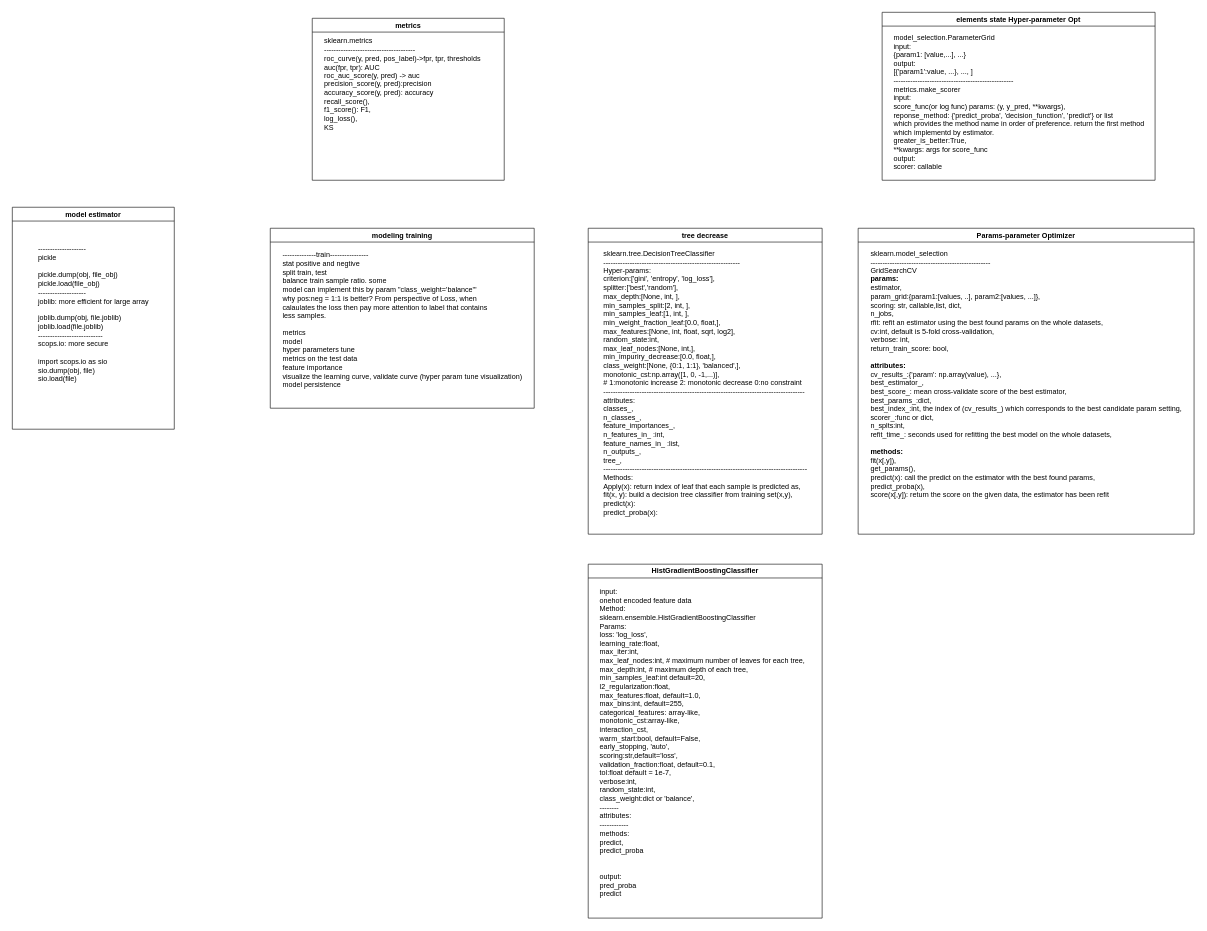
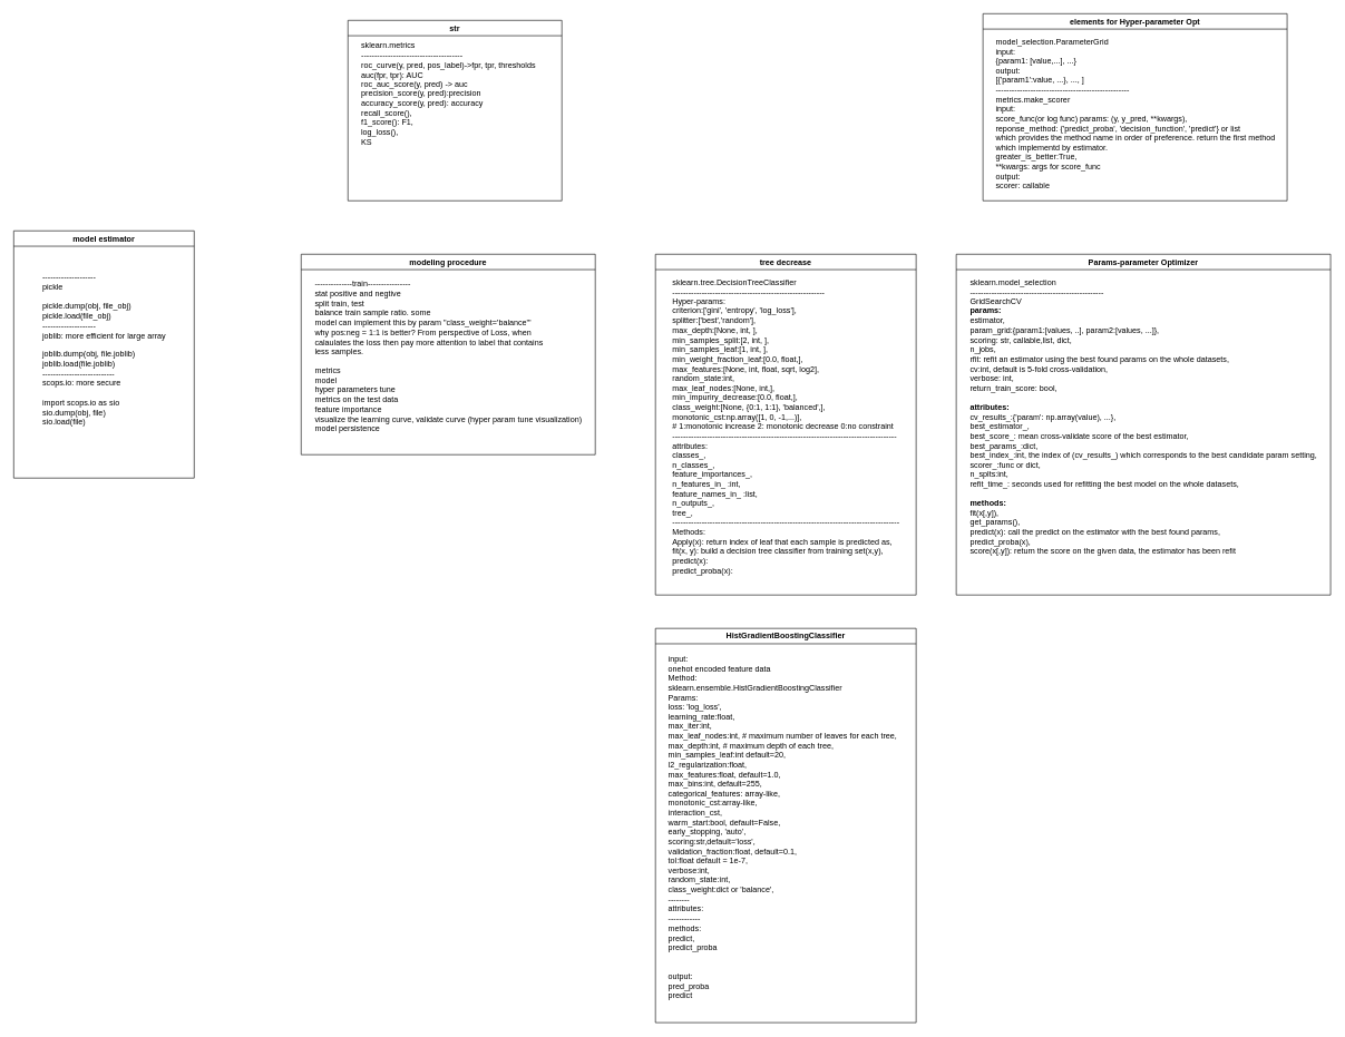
  <mxCell id="0" />
  <mxCell id="1" parent="0" />
- <mxCell id="2" value="modeling training" style="swimlane;whiteSpace=wrap;html=1;" parent="1" vertex="1"><mxGeometry x="450" y="380" width="440" height="300" as="geometry" /></mxCell>
+ <mxCell id="2" value="modeling procedure" style="swimlane;whiteSpace=wrap;html=1;" parent="1" vertex="1"><mxGeometry x="450" y="380" width="440" height="300" as="geometry" /></mxCell>
  <mxCell id="3" value="&lt;div style=&quot;text-align: justify;&quot;&gt;--------------train----------------&lt;/div&gt;&lt;div style=&quot;text-align: justify;&quot;&gt;stat positive and negtive&lt;br&gt;&lt;/div&gt;&lt;div style=&quot;text-align: justify;&quot;&gt;&lt;span style=&quot;background-color: initial;&quot;&gt;split train, test&lt;/span&gt;&lt;/div&gt;&lt;div style=&quot;text-align: justify;&quot;&gt;balance train sample ratio. some&amp;nbsp;&lt;span style=&quot;background-color: initial;&quot;&gt;&lt;br&gt;&lt;/span&gt;&lt;/div&gt;&lt;div style=&quot;text-align: justify;&quot;&gt;model can implement this by param &quot;class_weight='balance'&quot;&lt;/div&gt;&lt;div style=&quot;text-align: justify;&quot;&gt;why pos:neg = 1:1 is better? From perspective of Loss, when&amp;nbsp;&lt;/div&gt;&lt;div style=&quot;text-align: justify;&quot;&gt;calaulates the loss then pay more attention to label that contains&lt;/div&gt;&lt;div style=&quot;text-align: justify;&quot;&gt;less samples.&lt;/div&gt;&lt;div style=&quot;text-align: justify;&quot;&gt;&amp;nbsp;&lt;/div&gt;&lt;div style=&quot;text-align: justify;&quot;&gt;metrics&lt;/div&gt;&lt;div style=&quot;text-align: justify;&quot;&gt;model&lt;/div&gt;&lt;div style=&quot;text-align: justify;&quot;&gt;hyper parameters tune&lt;/div&gt;&lt;div style=&quot;text-align: justify;&quot;&gt;metrics on the test data&lt;/div&gt;&lt;div style=&quot;text-align: justify;&quot;&gt;feature importance&lt;/div&gt;&lt;div style=&quot;text-align: justify;&quot;&gt;visualize the learning curve, validate curve (hyper param tune visualization)&lt;/div&gt;&lt;div style=&quot;text-align: justify;&quot;&gt;model persistence&lt;/div&gt;&lt;div style=&quot;text-align: justify;&quot;&gt;&lt;br&gt;&lt;/div&gt;" style="text;html=1;align=center;verticalAlign=middle;resizable=0;points=[];autosize=1;strokeColor=none;fillColor=none;" parent="2" vertex="1"><mxGeometry x="10" y="30" width="420" height="260" as="geometry" /></mxCell>
  <mxCell id="4" value="tree decrease" style="swimlane;whiteSpace=wrap;html=1;" parent="1" vertex="1"><mxGeometry x="980" y="380" width="390" height="510" as="geometry" /></mxCell>
  <mxCell id="5" value="&lt;div style=&quot;text-align: justify;&quot;&gt;&lt;span style=&quot;background-color: initial;&quot;&gt;sklearn.tree.DecisionTreeClassifier&lt;/span&gt;&lt;/div&gt;&lt;div style=&quot;text-align: justify;&quot;&gt;&lt;span style=&quot;background-color: initial;&quot;&gt;---------------------------------------------------------&lt;/span&gt;&lt;/div&gt;&lt;div style=&quot;text-align: justify;&quot;&gt;Hyper-params:&lt;span style=&quot;background-color: initial;&quot;&gt;&lt;br&gt;&lt;/span&gt;&lt;/div&gt;&lt;div style=&quot;text-align: justify;&quot;&gt;criterion:['gini', 'entropy', 'log_loss'],&lt;/div&gt;&lt;div style=&quot;text-align: justify;&quot;&gt;splitter:['best','random'],&lt;/div&gt;&lt;div style=&quot;text-align: justify;&quot;&gt;max_depth:[None, int, ],&lt;/div&gt;&lt;div style=&quot;text-align: justify;&quot;&gt;min_samples_split:[2, int, ],&lt;/div&gt;&lt;div style=&quot;text-align: justify;&quot;&gt;min_samples_leaf:[1, int, ],&lt;/div&gt;&lt;div style=&quot;text-align: justify;&quot;&gt;min_weight_fraction_leaf:[0.0, float,],&lt;/div&gt;&lt;div style=&quot;text-align: justify;&quot;&gt;max_features:[None, int, float, sqrt, log2],&lt;/div&gt;&lt;div style=&quot;text-align: justify;&quot;&gt;random_state:int,&lt;/div&gt;&lt;div style=&quot;text-align: justify;&quot;&gt;max_leaf_nodes:[None, int,],&lt;/div&gt;&lt;div style=&quot;text-align: justify;&quot;&gt;min_impuriry_decrease:[0.0, float,],&lt;/div&gt;&lt;div style=&quot;text-align: justify;&quot;&gt;class_weight:[None, {0:1, 1:1}, 'balanced',],&lt;/div&gt;&lt;div style=&quot;text-align: justify;&quot;&gt;monotonic_cst:np.array([1, 0, -1,...)],&amp;nbsp;&lt;/div&gt;&lt;div style=&quot;text-align: justify;&quot;&gt;# 1:monotonic increase 2: monotonic decrease 0:no constraint&lt;/div&gt;&lt;div style=&quot;text-align: justify;&quot;&gt;------------------------------------------------------------------------------------&lt;/div&gt;&lt;div style=&quot;text-align: justify;&quot;&gt;attributes:&lt;/div&gt;&lt;div style=&quot;text-align: justify;&quot;&gt;classes_,&lt;/div&gt;&lt;div style=&quot;text-align: justify;&quot;&gt;n_classes_,&lt;/div&gt;&lt;div style=&quot;text-align: justify;&quot;&gt;feature_importances_,&lt;/div&gt;&lt;div style=&quot;text-align: justify;&quot;&gt;n_features_in_ :int,&amp;nbsp;&lt;/div&gt;&lt;div style=&quot;text-align: justify;&quot;&gt;feature_names_in_ :list,&lt;/div&gt;&lt;div style=&quot;text-align: justify;&quot;&gt;n_outputs_,&amp;nbsp;&lt;/div&gt;&lt;div style=&quot;text-align: justify;&quot;&gt;tree_,&lt;/div&gt;&lt;div style=&quot;text-align: justify;&quot;&gt;-------------------------------------------------------------------------------------&lt;/div&gt;&lt;div style=&quot;text-align: justify;&quot;&gt;Methods:&lt;/div&gt;&lt;div style=&quot;text-align: justify;&quot;&gt;Apply(x): return index of leaf that each sample is predicted as,&lt;/div&gt;&lt;div style=&quot;text-align: justify;&quot;&gt;fit(x, y): build a decision tree classifier from training set(x,y),&lt;/div&gt;&lt;div style=&quot;text-align: justify;&quot;&gt;predict(x):&lt;/div&gt;&lt;div style=&quot;text-align: justify;&quot;&gt;predict_proba(x):&lt;/div&gt;&lt;div style=&quot;text-align: justify;&quot;&gt;&lt;br&gt;&lt;/div&gt;" style="text;html=1;align=center;verticalAlign=middle;resizable=0;points=[];autosize=1;strokeColor=none;fillColor=none;" parent="4" vertex="1"><mxGeometry x="15" y="30" width="360" height="470" as="geometry" /></mxCell>
- <mxCell id="6" value="&lt;font face=&quot;Helvetica&quot;&gt;metrics&lt;/font&gt;" style="swimlane;whiteSpace=wrap;html=1;fontFamily=Times New Roman;" parent="1" vertex="1"><mxGeometry x="520" y="30" width="320" height="270" as="geometry" /></mxCell>
+ <mxCell id="6" value="&lt;font face=&quot;Helvetica&quot;&gt;str&lt;/font&gt;" style="swimlane;whiteSpace=wrap;html=1;fontFamily=Times New Roman;" parent="1" vertex="1"><mxGeometry x="520" y="30" width="320" height="270" as="geometry" /></mxCell>
  <mxCell id="7" value="&lt;div style=&quot;text-align: justify;&quot;&gt;&lt;span style=&quot;background-color: initial;&quot;&gt;sklearn.metrics&lt;/span&gt;&lt;/div&gt;&lt;div style=&quot;text-align: justify;&quot;&gt;&lt;span style=&quot;background-color: initial;&quot;&gt;--------------------------------------&lt;/span&gt;&lt;/div&gt;&lt;div style=&quot;text-align: justify;&quot;&gt;&lt;span style=&quot;background-color: initial;&quot;&gt;roc_curve(y, pred, pos_label)-&amp;gt;fpr, tpr, thresholds&lt;/span&gt;&lt;/div&gt;&lt;div style=&quot;text-align: justify;&quot;&gt;&lt;span style=&quot;background-color: initial;&quot;&gt;auc(fpr, tpr): AUC&lt;/span&gt;&lt;/div&gt;&lt;div style=&quot;text-align: justify;&quot;&gt;&lt;span style=&quot;background-color: initial;&quot;&gt;roc_auc_score(y, pred) -&amp;gt; auc&lt;/span&gt;&lt;/div&gt;&lt;div style=&quot;text-align: justify;&quot;&gt;&lt;span style=&quot;background-color: initial;&quot;&gt;precision_score(y, pred):precision&lt;/span&gt;&lt;/div&gt;&lt;div style=&quot;text-align: justify;&quot;&gt;&lt;span style=&quot;background-color: initial;&quot;&gt;accuracy_score(y, pred): accuracy&lt;/span&gt;&lt;/div&gt;&lt;div style=&quot;text-align: justify;&quot;&gt;&lt;span style=&quot;background-color: initial;&quot;&gt;recall_score(),&lt;/span&gt;&lt;/div&gt;&lt;div style=&quot;text-align: justify;&quot;&gt;&lt;span style=&quot;background-color: initial;&quot;&gt;f1_score(): F1,&lt;/span&gt;&lt;/div&gt;&lt;div style=&quot;text-align: justify;&quot;&gt;&lt;span style=&quot;background-color: initial;&quot;&gt;log_loss(),&lt;/span&gt;&lt;/div&gt;&lt;div style=&quot;text-align: justify;&quot;&gt;&lt;span style=&quot;background-color: initial;&quot;&gt;KS&lt;/span&gt;&lt;/div&gt;" style="text;html=1;align=center;verticalAlign=middle;resizable=0;points=[];autosize=1;strokeColor=none;fillColor=none;fontFamily=Helvetica;" parent="6" vertex="1"><mxGeometry x="10" y="25" width="280" height="170" as="geometry" /></mxCell>
  <mxCell id="8" value="Params-parameter Optimizer" style="swimlane;whiteSpace=wrap;html=1;fontFamily=Helvetica;" parent="1" vertex="1"><mxGeometry x="1430" y="380" width="560" height="510" as="geometry" /></mxCell>
  <mxCell id="9" value="&lt;div style=&quot;text-align: justify;&quot;&gt;&lt;span style=&quot;background-color: initial;&quot;&gt;sklearn.model_selection&lt;/span&gt;&lt;/div&gt;&lt;div style=&quot;text-align: justify;&quot;&gt;--------------------------------------------------&lt;/div&gt;&lt;div style=&quot;text-align: justify;&quot;&gt;GridSearchCV&lt;/div&gt;&lt;div style=&quot;text-align: justify;&quot;&gt;&lt;b&gt;params:&lt;/b&gt;&lt;/div&gt;&lt;div style=&quot;text-align: justify;&quot;&gt;estimator,&lt;/div&gt;&lt;div style=&quot;text-align: justify;&quot;&gt;param_grid:{param1:[values, ..], param2:[values, ...]},&lt;/div&gt;&lt;div style=&quot;text-align: justify;&quot;&gt;scoring: str, callable,list, dict,&lt;/div&gt;&lt;div style=&quot;text-align: justify;&quot;&gt;n_jobs,&lt;/div&gt;&lt;div style=&quot;text-align: justify;&quot;&gt;rfit: refit an estimator using the best found params on the whole datasets,&lt;/div&gt;&lt;div style=&quot;text-align: justify;&quot;&gt;cv:int, default is 5-fold cross-validation,&lt;/div&gt;&lt;div style=&quot;text-align: justify;&quot;&gt;verbose: int,&lt;/div&gt;&lt;div style=&quot;text-align: justify;&quot;&gt;return_train_score: bool,&lt;/div&gt;&lt;div style=&quot;text-align: justify;&quot;&gt;&lt;br&gt;&lt;/div&gt;&lt;div style=&quot;text-align: justify;&quot;&gt;&lt;b&gt;attributes:&lt;/b&gt;&lt;/div&gt;&lt;div style=&quot;text-align: justify;&quot;&gt;cv_results_:{'param': np.array(value), ...},&lt;/div&gt;&lt;div style=&quot;text-align: justify;&quot;&gt;best_estimator_,&lt;/div&gt;&lt;div style=&quot;text-align: justify;&quot;&gt;best_score_: mean cross-validate score of the best estimator,&lt;/div&gt;&lt;div style=&quot;text-align: justify;&quot;&gt;best_params_:dict,&lt;/div&gt;&lt;div style=&quot;text-align: justify;&quot;&gt;best_index_:int, the index of (cv_results_) which corresponds to the best candidate param setting,&lt;/div&gt;&lt;div style=&quot;text-align: justify;&quot;&gt;scorer_:func or dict,&lt;/div&gt;&lt;div style=&quot;text-align: justify;&quot;&gt;n_splts:int,&lt;/div&gt;&lt;div style=&quot;text-align: justify;&quot;&gt;refit_time_: seconds used for refitting the best model on the whole datasets,&lt;/div&gt;&lt;div style=&quot;text-align: justify;&quot;&gt;&lt;br&gt;&lt;/div&gt;&lt;div style=&quot;text-align: justify;&quot;&gt;&lt;b&gt;methods:&lt;/b&gt;&lt;/div&gt;&lt;div style=&quot;text-align: justify;&quot;&gt;fit(x[,y]),&lt;/div&gt;&lt;div style=&quot;text-align: justify;&quot;&gt;get_params(),&lt;/div&gt;&lt;div style=&quot;text-align: justify;&quot;&gt;predict(x): call the predict on the estimator with the best found params,&lt;/div&gt;&lt;div style=&quot;text-align: justify;&quot;&gt;predict_proba(x),&lt;/div&gt;&lt;div style=&quot;text-align: justify;&quot;&gt;score(x[,y]): return the score on the given data, the estimator has been refit&lt;/div&gt;&lt;span style=&quot;text-align: justify;&quot;&gt;&lt;br&gt;&lt;/span&gt;&lt;div style=&quot;text-align: justify;&quot;&gt;&lt;br&gt;&lt;/div&gt;&lt;div style=&quot;text-align: justify;&quot;&gt;&lt;br&gt;&lt;/div&gt;" style="text;html=1;align=center;verticalAlign=middle;resizable=0;points=[];autosize=1;strokeColor=none;fillColor=none;fontFamily=Helvetica;" parent="8" vertex="1"><mxGeometry x="10" y="30" width="540" height="470" as="geometry" /></mxCell>
- <mxCell id="10" value="elements state Hyper-parameter Opt" style="swimlane;whiteSpace=wrap;html=1;fontFamily=Helvetica;" parent="1" vertex="1"><mxGeometry x="1470" y="20" width="455" height="280" as="geometry" /></mxCell>
+ <mxCell id="10" value="elements for Hyper-parameter Opt" style="swimlane;whiteSpace=wrap;html=1;fontFamily=Helvetica;" parent="1" vertex="1"><mxGeometry x="1470" y="20" width="455" height="280" as="geometry" /></mxCell>
  <mxCell id="11" value="&lt;div style=&quot;text-align: justify;&quot;&gt;&lt;span style=&quot;background-color: initial;&quot;&gt;model_selection.ParameterGrid&lt;/span&gt;&lt;/div&gt;&lt;div style=&quot;text-align: justify;&quot;&gt;&lt;span style=&quot;background-color: initial;&quot;&gt;input:&lt;/span&gt;&lt;/div&gt;&lt;div style=&quot;text-align: justify;&quot;&gt;&lt;span style=&quot;background-color: initial;&quot;&gt;{param1: [value,...], ...}&lt;/span&gt;&lt;/div&gt;&lt;div style=&quot;text-align: justify;&quot;&gt;&lt;span style=&quot;background-color: initial;&quot;&gt;output:&lt;/span&gt;&lt;/div&gt;&lt;div style=&quot;text-align: justify;&quot;&gt;&lt;span style=&quot;background-color: initial;&quot;&gt;[{'param1':value, ...}, ..., ]&lt;/span&gt;&lt;/div&gt;&lt;div style=&quot;text-align: justify;&quot;&gt;&lt;span style=&quot;background-color: initial;&quot;&gt;--------------------------------------------------&lt;/span&gt;&lt;/div&gt;&lt;div style=&quot;text-align: justify;&quot;&gt;&lt;span style=&quot;background-color: initial;&quot;&gt;metrics.make_scorer&lt;/span&gt;&lt;/div&gt;&lt;div style=&quot;text-align: justify;&quot;&gt;&lt;span style=&quot;background-color: initial;&quot;&gt;input:&lt;/span&gt;&lt;/div&gt;&lt;div style=&quot;text-align: justify;&quot;&gt;&lt;span style=&quot;background-color: initial;&quot;&gt;score_func(or log func) params: (y, y_pred, **kwargs),&lt;/span&gt;&lt;/div&gt;&lt;div style=&quot;text-align: justify;&quot;&gt;&lt;span style=&quot;background-color: initial;&quot;&gt;reponse_method: {'predict_proba', 'decision_function', 'predict'} or list&amp;nbsp;&lt;/span&gt;&lt;/div&gt;&lt;div style=&quot;text-align: justify;&quot;&gt;&lt;span style=&quot;background-color: initial;&quot;&gt;which provides the method name in order of preference. return the first method&lt;/span&gt;&lt;/div&gt;&lt;div style=&quot;text-align: justify;&quot;&gt;&lt;span style=&quot;background-color: initial;&quot;&gt;which implementd by estimator.&lt;/span&gt;&lt;/div&gt;&lt;div style=&quot;text-align: justify;&quot;&gt;&lt;span style=&quot;background-color: initial;&quot;&gt;greater_is_better:True,&lt;/span&gt;&lt;/div&gt;&lt;div style=&quot;text-align: justify;&quot;&gt;&lt;span style=&quot;background-color: initial;&quot;&gt;**kwargs: args for score_func&lt;/span&gt;&lt;/div&gt;&lt;div style=&quot;text-align: justify;&quot;&gt;&lt;span style=&quot;background-color: initial;&quot;&gt;output:&lt;/span&gt;&lt;/div&gt;&lt;div style=&quot;text-align: justify;&quot;&gt;&lt;span style=&quot;background-color: initial;&quot;&gt;scorer: callable&lt;/span&gt;&lt;/div&gt;" style="text;html=1;align=center;verticalAlign=middle;resizable=0;points=[];autosize=1;strokeColor=none;fillColor=none;fontFamily=Helvetica;" parent="10" vertex="1"><mxGeometry x="7.5" y="30" width="440" height="240" as="geometry" /></mxCell>
  <mxCell id="12" value="model estimator" style="swimlane;whiteSpace=wrap;html=1;fontFamily=Helvetica;" parent="1" vertex="1"><mxGeometry x="20" y="345" width="270" height="370" as="geometry" /></mxCell>
  <mxCell id="13" value="&lt;div style=&quot;text-align: justify;&quot;&gt;--------------------&lt;span style=&quot;background-color: initial;&quot;&gt;&lt;br&gt;&lt;/span&gt;&lt;/div&gt;&lt;div style=&quot;text-align: justify;&quot;&gt;&lt;span style=&quot;background-color: initial;&quot;&gt;pickle&lt;/span&gt;&lt;/div&gt;&lt;div style=&quot;text-align: justify;&quot;&gt;&lt;br&gt;&lt;/div&gt;&lt;div style=&quot;text-align: justify;&quot;&gt;pickle.dump(obj, file_obj)&lt;/div&gt;&lt;div style=&quot;text-align: justify;&quot;&gt;pickle.load(file_obj)&lt;/div&gt;&lt;div style=&quot;text-align: justify;&quot;&gt;--------------------&lt;/div&gt;&lt;div style=&quot;text-align: justify;&quot;&gt;joblib: more efficient for large array&lt;/div&gt;&lt;div style=&quot;text-align: justify;&quot;&gt;&lt;br&gt;&lt;/div&gt;&lt;div style=&quot;text-align: justify;&quot;&gt;joblib.dump(obj, file.joblib)&lt;/div&gt;&lt;div style=&quot;text-align: justify;&quot;&gt;joblib.load(file.joblib)&lt;/div&gt;&lt;div style=&quot;text-align: justify;&quot;&gt;---------------------------&lt;/div&gt;&lt;div style=&quot;text-align: justify;&quot;&gt;scops.io: more secure&lt;/div&gt;&lt;div style=&quot;text-align: justify;&quot;&gt;&lt;br&gt;&lt;/div&gt;&lt;div style=&quot;text-align: justify;&quot;&gt;import scops.io as sio&lt;br&gt;&lt;/div&gt;&lt;div style=&quot;text-align: justify;&quot;&gt;sio.dump(obj, file)&lt;/div&gt;&lt;div style=&quot;text-align: justify;&quot;&gt;sio.load(file)&lt;/div&gt;&lt;div style=&quot;text-align: justify;&quot;&gt;&lt;br&gt;&lt;/div&gt;" style="text;html=1;align=center;verticalAlign=middle;resizable=0;points=[];autosize=1;strokeColor=none;fillColor=none;fontFamily=Helvetica;" parent="12" vertex="1"><mxGeometry x="30" y="55" width="210" height="260" as="geometry" /></mxCell>
  <mxCell id="14" value="HistGradientBoostingClassifier" style="swimlane;whiteSpace=wrap;html=1;" vertex="1" parent="1"><mxGeometry x="980" y="940" width="390" height="590" as="geometry" /></mxCell>
  <mxCell id="15" value="&lt;div style=&quot;text-align: justify;&quot;&gt;&lt;span style=&quot;background-color: initial;&quot;&gt;input:&lt;/span&gt;&lt;/div&gt;&lt;div style=&quot;text-align: justify;&quot;&gt;&lt;span style=&quot;background-color: initial;&quot;&gt;onehot encoded feature data&lt;/span&gt;&lt;/div&gt;&lt;div style=&quot;text-align: justify;&quot;&gt;&lt;span style=&quot;background-color: initial;&quot;&gt;Method:&lt;/span&gt;&lt;/div&gt;&lt;div style=&quot;text-align: justify;&quot;&gt;&lt;span style=&quot;background-color: initial;&quot;&gt;sklearn.ensemble.HistGradientBoostingClassifier&lt;/span&gt;&lt;/div&gt;&lt;div style=&quot;text-align: justify;&quot;&gt;Params:&lt;/div&gt;&lt;div style=&quot;text-align: justify;&quot;&gt;loss: 'log_loss',&lt;/div&gt;&lt;div style=&quot;text-align: justify;&quot;&gt;learning_rate:float,&lt;/div&gt;&lt;div style=&quot;text-align: justify;&quot;&gt;max_iter:int,&lt;/div&gt;&lt;div style=&quot;text-align: justify;&quot;&gt;max_leaf_nodes:int, # maximum number of leaves for each tree,&lt;/div&gt;&lt;div style=&quot;text-align: justify;&quot;&gt;max_depth:int, # maximum depth of each tree,&lt;/div&gt;&lt;div style=&quot;text-align: justify;&quot;&gt;min_samples_leaf:int default=20,&lt;/div&gt;&lt;div style=&quot;text-align: justify;&quot;&gt;l2_regularization:float,&lt;/div&gt;&lt;div style=&quot;text-align: justify;&quot;&gt;max_features:float, default=1.0,&lt;/div&gt;&lt;div style=&quot;text-align: justify;&quot;&gt;max_bins:int, default=255,&lt;/div&gt;&lt;div style=&quot;text-align: justify;&quot;&gt;categorical_features: array-like,&lt;/div&gt;&lt;div style=&quot;text-align: justify;&quot;&gt;monotonic_cst:array-like,&lt;/div&gt;&lt;div style=&quot;text-align: justify;&quot;&gt;interaction_cst,&lt;/div&gt;&lt;div style=&quot;text-align: justify;&quot;&gt;warm_start:bool, default=False,&lt;/div&gt;&lt;div style=&quot;text-align: justify;&quot;&gt;early_stopping, 'auto',&lt;/div&gt;&lt;div style=&quot;text-align: justify;&quot;&gt;scoring:str,default='loss',&lt;/div&gt;&lt;div style=&quot;text-align: justify;&quot;&gt;validation_fraction:float, default=0.1,&lt;/div&gt;&lt;div style=&quot;text-align: justify;&quot;&gt;tol:float default = 1e-7,&lt;/div&gt;&lt;div style=&quot;text-align: justify;&quot;&gt;verbose:int,&lt;/div&gt;&lt;div style=&quot;text-align: justify;&quot;&gt;random_state:int,&lt;/div&gt;&lt;div style=&quot;text-align: justify;&quot;&gt;class_weight:dict or 'balance',&lt;/div&gt;&lt;div style=&quot;text-align: justify;&quot;&gt;--------&lt;/div&gt;&lt;div style=&quot;text-align: justify;&quot;&gt;attributes:&lt;/div&gt;&lt;div style=&quot;text-align: justify;&quot;&gt;------------&lt;/div&gt;&lt;div style=&quot;text-align: justify;&quot;&gt;methods:&lt;/div&gt;&lt;div style=&quot;text-align: justify;&quot;&gt;predict,&lt;/div&gt;&lt;div style=&quot;text-align: justify;&quot;&gt;predict_proba&lt;/div&gt;&lt;div style=&quot;text-align: justify;&quot;&gt;&lt;br&gt;&lt;/div&gt;&lt;div style=&quot;text-align: justify;&quot;&gt;&lt;br&gt;&lt;/div&gt;&lt;div style=&quot;text-align: justify;&quot;&gt;output:&lt;/div&gt;&lt;div style=&quot;text-align: justify;&quot;&gt;pred_proba&lt;/div&gt;&lt;div style=&quot;text-align: justify;&quot;&gt;predict&lt;/div&gt;&lt;div style=&quot;text-align: justify;&quot;&gt;&lt;br&gt;&lt;/div&gt;" style="text;html=1;align=center;verticalAlign=middle;resizable=0;points=[];autosize=1;strokeColor=none;fillColor=none;" vertex="1" parent="14"><mxGeometry x="5" y="30" width="370" height="550" as="geometry" /></mxCell>
